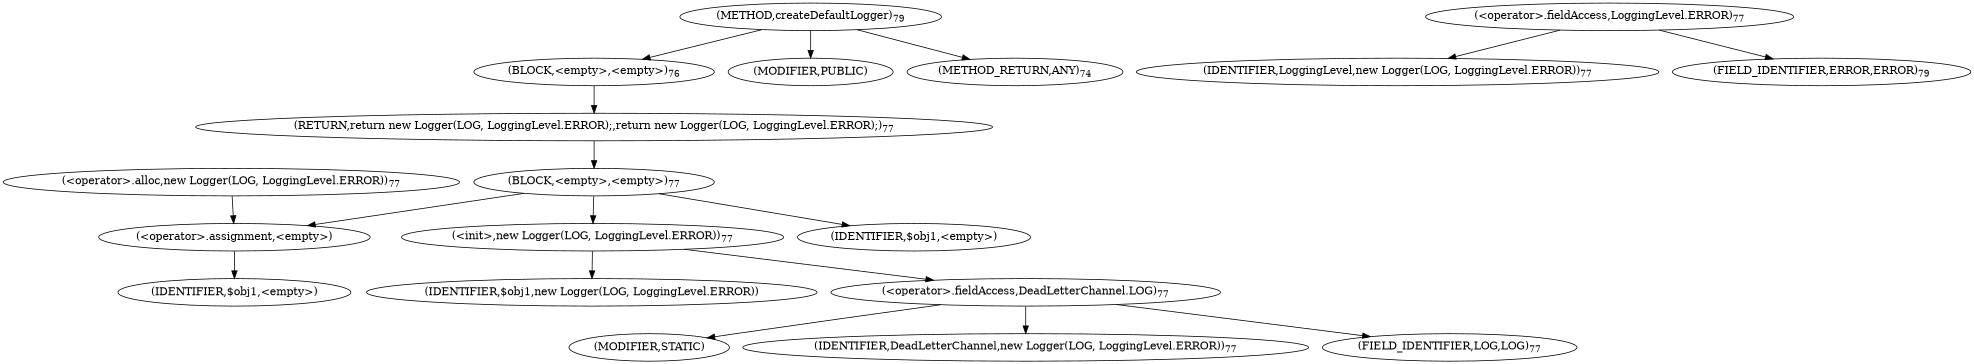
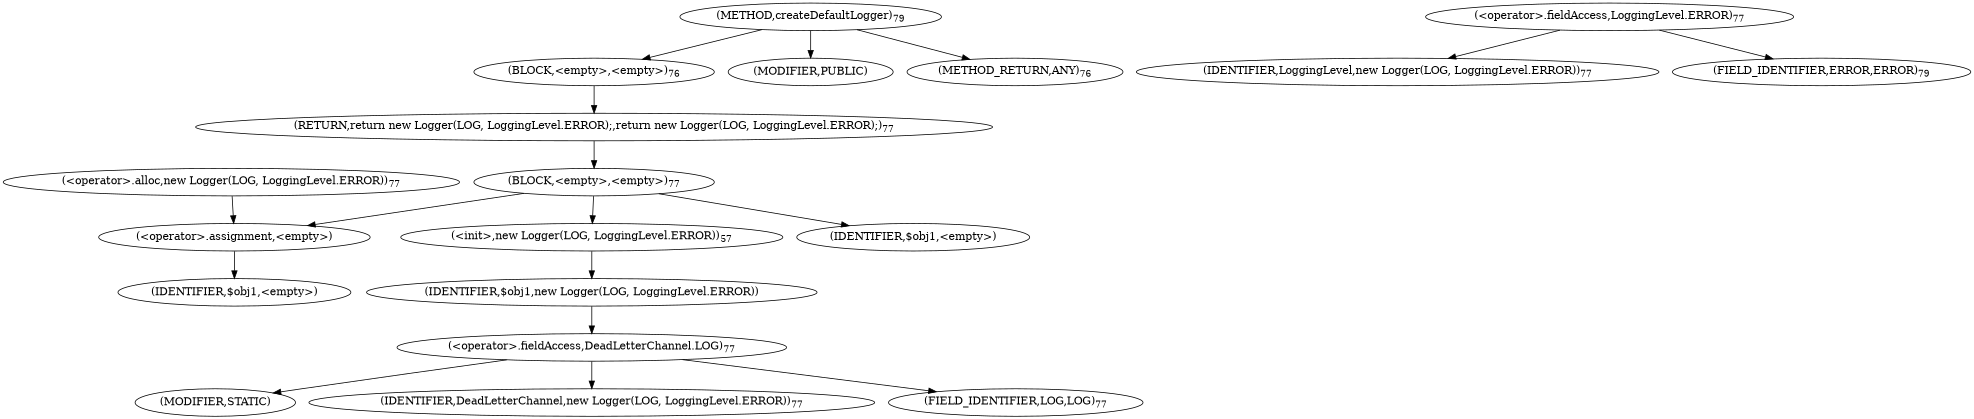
  digraph {
    n1 [label=<(METHOD,createDefaultLogger)<SUB>79</SUB>>]
    n2 [label=<(BLOCK,&lt;empty&gt;,&lt;empty&gt;)<SUB>76</SUB>>]
    n3 [label=<(MODIFIER,PUBLIC)>]
-   n4 [label=<(METHOD_RETURN,ANY)<SUB>74</SUB>>]
+   n4 [label=<(METHOD_RETURN,ANY)<SUB>76</SUB>>]
    n5 [label=<(RETURN,return new Logger(LOG, LoggingLevel.ERROR);,return new Logger(LOG, LoggingLevel.ERROR);)<SUB>77</SUB>>]
    n6 [label=<(MODIFIER,STATIC)>]
    n7 [label=<(BLOCK,&lt;empty&gt;,&lt;empty&gt;)<SUB>77</SUB>>]
    n8 [label=<(&lt;operator&gt;.assignment,&lt;empty&gt;)>]
-   n9 [label=<(&lt;init&gt;,new Logger(LOG, LoggingLevel.ERROR))<SUB>77</SUB>>]
+   n9 [label=<(&lt;init&gt;,new Logger(LOG, LoggingLevel.ERROR))<SUB>57</SUB>>]
    n10 [label=<(IDENTIFIER,$obj1,&lt;empty&gt;)>]
    n11 [label=<(IDENTIFIER,$obj1,&lt;empty&gt;)>]
    n12 [label=<(IDENTIFIER,$obj1,new Logger(LOG, LoggingLevel.ERROR))>]
    n13 [label=<(&lt;operator&gt;.fieldAccess,DeadLetterChannel.LOG)<SUB>77</SUB>>]
    n14 [label=<(&lt;operator&gt;.alloc,new Logger(LOG, LoggingLevel.ERROR))<SUB>77</SUB>>]
    n15 [label=<(IDENTIFIER,DeadLetterChannel,new Logger(LOG, LoggingLevel.ERROR))<SUB>77</SUB>>]
    n16 [label=<(FIELD_IDENTIFIER,LOG,LOG)<SUB>77</SUB>>]
    n17 [label=<(&lt;operator&gt;.fieldAccess,LoggingLevel.ERROR)<SUB>77</SUB>>]
    n18 [label=<(IDENTIFIER,LoggingLevel,new Logger(LOG, LoggingLevel.ERROR))<SUB>77</SUB>>]
    n19 [label=<(FIELD_IDENTIFIER,ERROR,ERROR)<SUB>79</SUB>>]
    n1 -> n2
    n1 -> n3
    n1 -> n4
    n2 -> n5
    n5 -> n7
    n7 -> n8
    n7 -> n9
    n7 -> n10
    n8 -> n11
    n9 -> n12
-   n9 -> n13
+   n12 -> n13
    n13 -> n6
    n13 -> n15
    n13 -> n16
    n14 -> n8
    n17 -> n18
    n17 -> n19
  }
